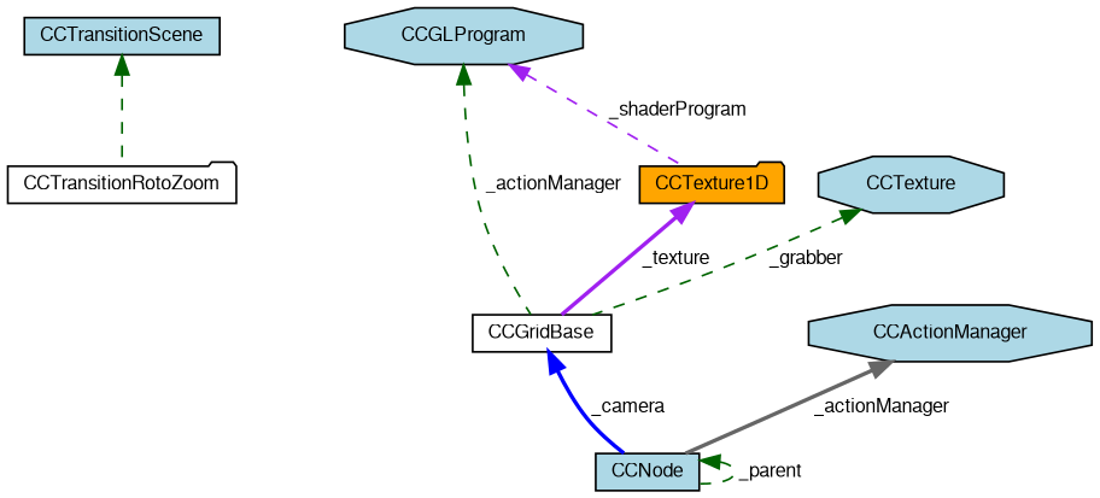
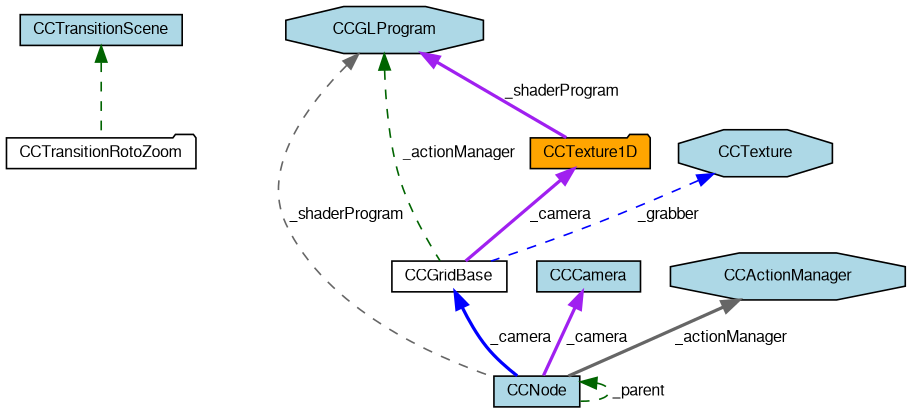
  digraph {
    node [color=black fillcolor=lightblue fontname=FreeSans fontsize=10 shape=box style=filled]
    edge [color=darkgreen dir=back fontname=FreeSans fontsize=10 labelfontname=FreeSans labelfontsize=10 style=dashed]
    n1 [fillcolor=white fontcolor=black height=0.2 label=CCTransitionRotoZoom shape=folder width=0.4]
    n2 [height=0.2 label=CCTransitionScene width=0.4]
    n3 [height=0.2 label=CCNode width=0.4]
    n4 [fillcolor=white height=0.2 label=CCGridBase width=0.4]
    n5 [height=0.2 label=CCTexture shape=octagon width=0.4]
    n6 [fillcolor=orange height=0.2 label=CCTexture1D shape=folder width=0.4]
    n7 [height=0.2 label=CCGLProgram shape=octagon width=0.4]
+   n8 [height=0.2 label=CCCamera width=0.4]
    n9 [height=0.2 label=CCActionManager shape=octagon width=0.4]
    n2 -> n1
    n3 -> n3 [label=" _parent"]
    n4 -> n3 [color=blue label=" _camera" style=bold]
-   n5 -> n4 [label=" _grabber"]
-   n6 -> n4 [color=purple label=" _texture" style=bold]
+   n5 -> n4 [color=blue label=" _grabber"]
+   n6 -> n4 [color=purple label=" _camera" style=bold]
+   n7 -> n3 [color=gray40 label=" _shaderProgram"]
    n7 -> n4 [label=" _actionManager"]
-   n7 -> n6 [color=purple label=" _shaderProgram"]
+   n7 -> n6 [color=purple label=" _shaderProgram" style=bold]
+   n8 -> n3 [color=purple label=" _camera" style=bold]
    n9 -> n3 [color=gray40 label=" _actionManager" style=bold]
  }
